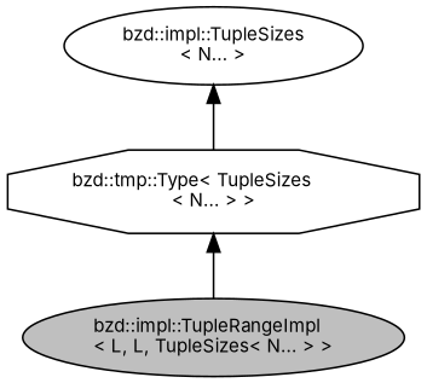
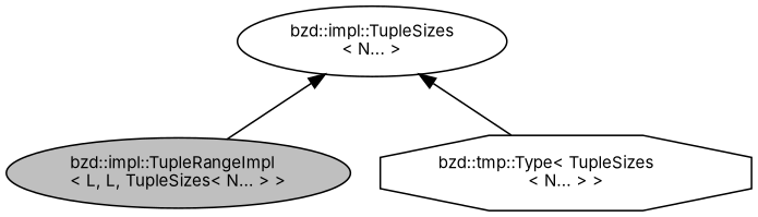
  digraph {
    fontname=Inter
    node [color=black fillcolor=white fontname=Inter fontsize=10 shape=ellipse style=filled]
    edge [color=black dir=back fontname=Inter fontsize=10 labelfontname=Helvetica labelfontsize=10 style=solid]
    n1 [fillcolor=grey75 fontcolor=black height=0.2 label="bzd::impl::TupleRangeImpl\l\< L, L, TupleSizes\< N... \> \>" width=0.4]
    n2 [height=0.2 label="bzd::impl::TupleSizes\l\< N... \>" width=0.4]
    n3 [height=0.2 label="bzd::tmp::Type\< TupleSizes\l\< N... \> \>" shape=octagon width=0.4]
-   n3 -> n1
+   n2 -> n1
    n2 -> n3
  }
